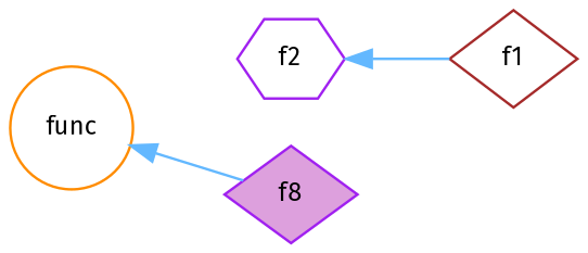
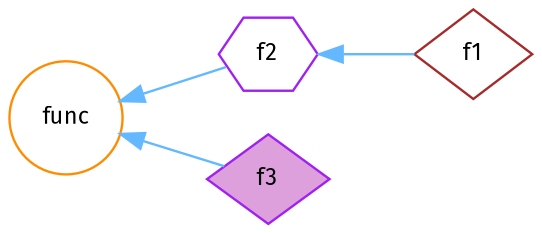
  digraph {
    fontname="Fira Sans"
    rankdir=LR
    node [color=purple fillcolor=white fontname="Fira Sans" fontsize=10 shape=diamond style=filled]
    edge [color=steelblue1 dir=back fontname="Fira Sans" fontsize=10 labelfontname=Helvetica labelfontsize=10 style=solid]
    n1 [color=darkorange height=0.2 label=func shape=circle width=0.4]
    n2 [height=0.2 label=f2 shape=hexagon width=0.4]
-   n3 [fillcolor=plum height=0.2 label=f8 width=0.4]
+   n3 [fillcolor=plum height=0.2 label=f3 width=0.4]
    n4 [color=brown height=0.2 label=f1 width=0.4]
+   n1 -> n2
    n1 -> n3
    n2 -> n4
  }
